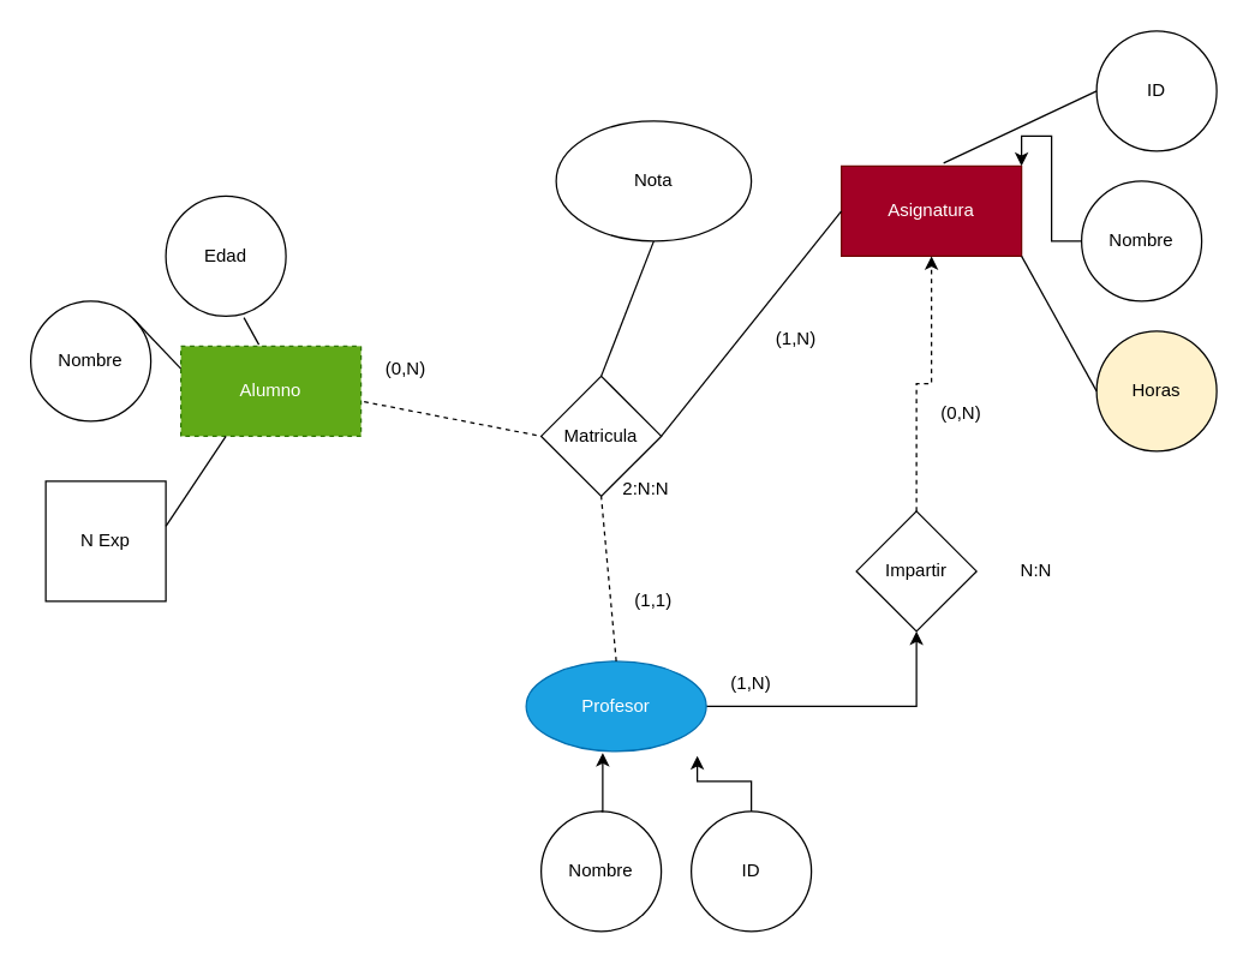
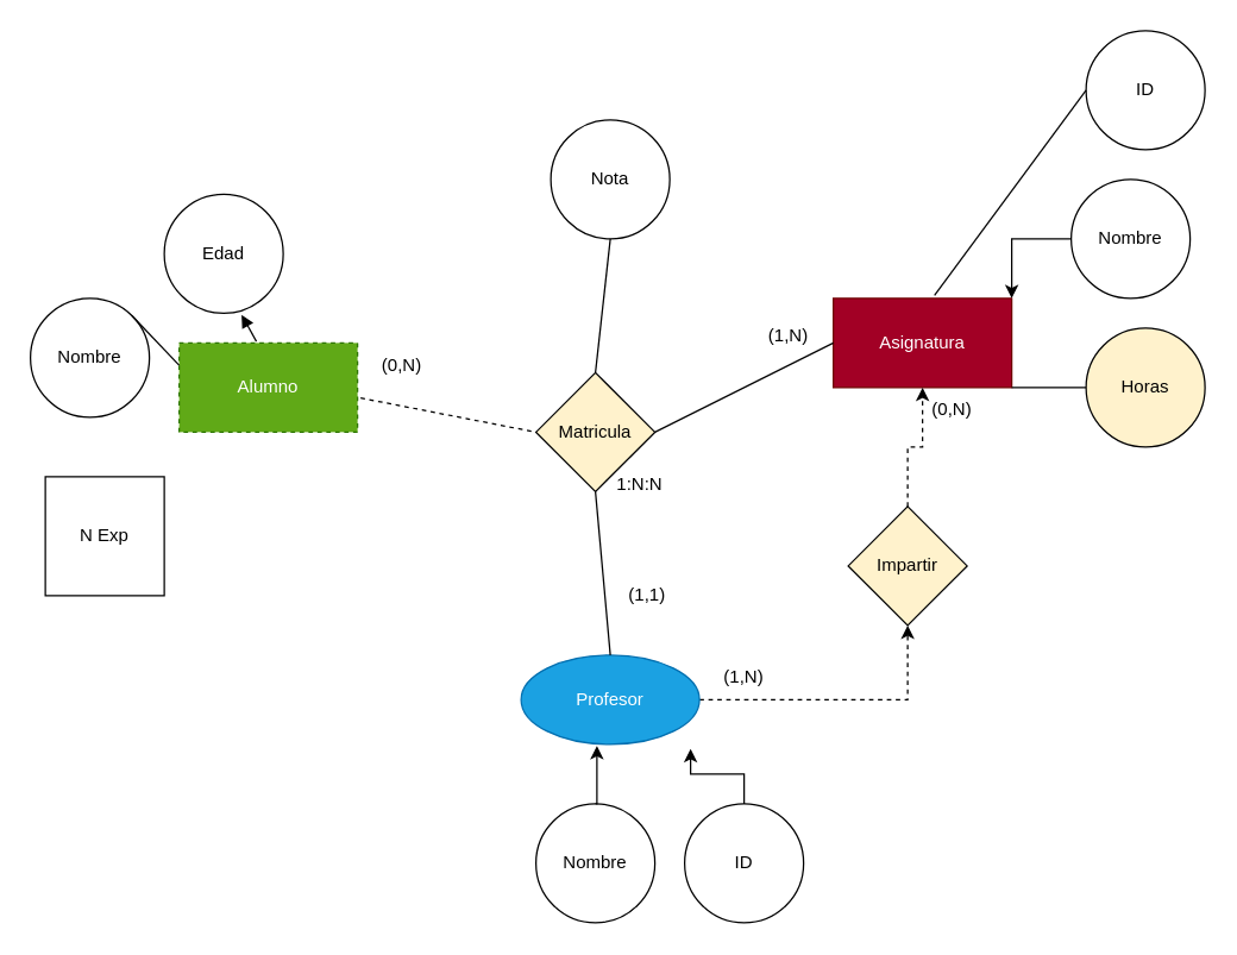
  <mxCell id="0" />
  <mxCell id="1" parent="0" />
  <mxCell id="2" value="Alumno" style="rounded=0;whiteSpace=wrap;html=1;fillColor=#60a917;strokeColor=#2D7600;fontColor=#ffffff;dashed=1;" vertex="1" parent="1"><mxGeometry x="120" y="230" width="120" height="60" as="geometry" /></mxCell>
- <mxCell id="3" value="Asignatura" style="rounded=0;whiteSpace=wrap;html=1;fillColor=#a20025;strokeColor=#6F0000;fontColor=#ffffff;" vertex="1" parent="1"><mxGeometry x="560" y="110" width="120" height="60" as="geometry" /></mxCell>
- <mxCell id="4" style="edgeStyle=orthogonalEdgeStyle;rounded=0;orthogonalLoop=1;jettySize=auto;html=1;exitX=1;exitY=0.5;exitDx=0;exitDy=0;" edge="1" parent="1" source="5" target="15"><mxGeometry relative="1" as="geometry" /></mxCell>
+ <mxCell id="3" value="Asignatura" style="rounded=0;whiteSpace=wrap;html=1;fillColor=#a20025;strokeColor=#6F0000;fontColor=#ffffff;" vertex="1" parent="1"><mxGeometry x="560" y="200" width="120" height="60" as="geometry" /></mxCell>
+ <mxCell id="4" style="edgeStyle=orthogonalEdgeStyle;rounded=0;orthogonalLoop=1;jettySize=auto;html=1;exitX=1;exitY=0.5;exitDx=0;exitDy=0;dashed=1;" edge="1" parent="1" source="5" target="15"><mxGeometry relative="1" as="geometry" /></mxCell>
  <mxCell id="5" value="Profesor" style="ellipse;whiteSpace=wrap;html=1;fillColor=#1ba1e2;strokeColor=#006EAF;fontColor=#ffffff;" vertex="1" parent="1"><mxGeometry x="350" y="440" width="120" height="60" as="geometry" /></mxCell>
- <mxCell id="6" value="Matricula" style="rhombus;whiteSpace=wrap;html=1;" vertex="1" parent="1"><mxGeometry x="360" y="250" width="80" height="80" as="geometry" /></mxCell>
- <mxCell id="7" value="Nota" style="ellipse;whiteSpace=wrap;html=1;aspect=fixed;" vertex="1" parent="1"><mxGeometry x="370" y="80" width="130" height="80" as="geometry" /></mxCell>
+ <mxCell id="6" value="Matricula" style="rhombus;whiteSpace=wrap;html=1;fillColor=#fff2cc;" vertex="1" parent="1"><mxGeometry x="360" y="250" width="80" height="80" as="geometry" /></mxCell>
+ <mxCell id="7" value="Nota" style="ellipse;whiteSpace=wrap;html=1;aspect=fixed;" vertex="1" parent="1"><mxGeometry x="370" y="80" width="80" height="80" as="geometry" /></mxCell>
  <mxCell id="8" value="(0,N)" style="text;strokeColor=none;align=center;fillColor=none;html=1;verticalAlign=middle;whiteSpace=wrap;rounded=0;" vertex="1" parent="1"><mxGeometry x="240" y="230" width="60" height="30" as="geometry" /></mxCell>
  <mxCell id="9" style="edgeStyle=orthogonalEdgeStyle;rounded=0;orthogonalLoop=1;jettySize=auto;html=1;exitX=0;exitY=0.5;exitDx=0;exitDy=0;entryX=1;entryY=0;entryDx=0;entryDy=0;" edge="1" parent="1" source="10" target="3"><mxGeometry relative="1" as="geometry" /></mxCell>
  <mxCell id="10" value="Nombre" style="ellipse;whiteSpace=wrap;html=1;aspect=fixed;" vertex="1" parent="1"><mxGeometry x="720" y="120" width="80" height="80" as="geometry" /></mxCell>
  <mxCell id="11" value="Edad" style="ellipse;whiteSpace=wrap;html=1;aspect=fixed;" vertex="1" parent="1"><mxGeometry x="110" y="130" width="80" height="80" as="geometry" /></mxCell>
  <mxCell id="12" value="Nombre" style="ellipse;whiteSpace=wrap;html=1;aspect=fixed;" vertex="1" parent="1"><mxGeometry x="20" y="200" width="80" height="80" as="geometry" /></mxCell>
  <mxCell id="13" value="N Exp" style="whiteSpace=wrap;html=1;aspect=fixed;rounded=0;" vertex="1" parent="1"><mxGeometry x="30" y="320" width="80" height="80" as="geometry" /></mxCell>
  <mxCell id="14" style="edgeStyle=orthogonalEdgeStyle;rounded=0;orthogonalLoop=1;jettySize=auto;html=1;exitX=0.5;exitY=0;exitDx=0;exitDy=0;entryX=0.5;entryY=1;entryDx=0;entryDy=0;dashed=1;" edge="1" parent="1" source="15" target="3"><mxGeometry relative="1" as="geometry" /></mxCell>
- <mxCell id="15" value="Impartir" style="rhombus;whiteSpace=wrap;html=1;" vertex="1" parent="1"><mxGeometry x="570" y="340" width="80" height="80" as="geometry" /></mxCell>
+ <mxCell id="15" value="Impartir" style="rhombus;whiteSpace=wrap;html=1;fillColor=#fff2cc;" vertex="1" parent="1"><mxGeometry x="570" y="340" width="80" height="80" as="geometry" /></mxCell>
  <mxCell id="16" value="Nombre" style="ellipse;whiteSpace=wrap;html=1;aspect=fixed;" vertex="1" parent="1"><mxGeometry x="360" y="540" width="80" height="80" as="geometry" /></mxCell>
  <mxCell id="17" value="ID" style="ellipse;whiteSpace=wrap;html=1;aspect=fixed;" vertex="1" parent="1"><mxGeometry x="460" y="540" width="80" height="80" as="geometry" /></mxCell>
  <mxCell id="18" style="edgeStyle=orthogonalEdgeStyle;rounded=0;orthogonalLoop=1;jettySize=auto;html=1;exitX=0.5;exitY=0;exitDx=0;exitDy=0;entryX=0.425;entryY=1.017;entryDx=0;entryDy=0;entryPerimeter=0;" edge="1" parent="1" source="16" target="5"><mxGeometry relative="1" as="geometry" /></mxCell>
  <mxCell id="19" style="edgeStyle=orthogonalEdgeStyle;rounded=0;orthogonalLoop=1;jettySize=auto;html=1;exitX=0.5;exitY=0;exitDx=0;exitDy=0;entryX=0.95;entryY=1.05;entryDx=0;entryDy=0;entryPerimeter=0;" edge="1" parent="1" source="17" target="5"><mxGeometry relative="1" as="geometry" /></mxCell>
  <mxCell id="20" value="Horas" style="ellipse;whiteSpace=wrap;html=1;aspect=fixed;fillColor=#fff2cc;" vertex="1" parent="1"><mxGeometry x="730" y="220" width="80" height="80" as="geometry" /></mxCell>
  <mxCell id="21" value="ID" style="ellipse;whiteSpace=wrap;html=1;aspect=fixed;" vertex="1" parent="1"><mxGeometry x="730" y="20" width="80" height="80" as="geometry" /></mxCell>
  <mxCell id="22" value="" style="endArrow=none;html=1;rounded=0;exitX=1;exitY=1;exitDx=0;exitDy=0;" edge="1" parent="1" source="3"><mxGeometry width="50" height="50" relative="1" as="geometry"><mxPoint x="680" y="310" as="sourcePoint" /><mxPoint x="730" y="260" as="targetPoint" /></mxGeometry></mxCell>
  <mxCell id="23" value="" style="endArrow=none;html=1;rounded=0;exitX=0.567;exitY=-0.033;exitDx=0;exitDy=0;exitPerimeter=0;entryX=0;entryY=0.5;entryDx=0;entryDy=0;" edge="1" parent="1" source="3" target="21"><mxGeometry width="50" height="50" relative="1" as="geometry"><mxPoint x="660" y="110" as="sourcePoint" /><mxPoint x="710" y="60" as="targetPoint" /></mxGeometry></mxCell>
  <mxCell id="24" value="(1,N)" style="text;strokeColor=none;align=center;fillColor=none;html=1;verticalAlign=middle;whiteSpace=wrap;rounded=0;" vertex="1" parent="1"><mxGeometry x="470" y="440" width="60" height="30" as="geometry" /></mxCell>
  <mxCell id="25" value="(0,N)" style="text;strokeColor=none;align=center;fillColor=none;html=1;verticalAlign=middle;whiteSpace=wrap;rounded=0;" vertex="1" parent="1"><mxGeometry x="610" y="260" width="60" height="30" as="geometry" /></mxCell>
- <mxCell id="26" value="" style="endArrow=none;html=1;rounded=0;exitX=1;exitY=0.375;exitDx=0;exitDy=0;exitPerimeter=0;entryX=0.25;entryY=1;entryDx=0;entryDy=0;" edge="1" parent="1" source="13" target="2"><mxGeometry width="50" height="50" relative="1" as="geometry"><mxPoint x="130" y="370" as="sourcePoint" /><mxPoint x="180" y="320" as="targetPoint" /></mxGeometry></mxCell>
- <mxCell id="27" value="" style="endArrow=none;html=1;rounded=0;exitX=0.433;exitY=-0.017;exitDx=0;exitDy=0;exitPerimeter=0;entryX=0.65;entryY=1.013;entryDx=0;entryDy=0;entryPerimeter=0;" edge="1" parent="1" source="2" target="11"><mxGeometry width="50" height="50" relative="1" as="geometry"><mxPoint x="180" y="220" as="sourcePoint" /><mxPoint x="220" y="160" as="targetPoint" /></mxGeometry></mxCell>
+ <mxCell id="27" value="" style="endArrow=block;html=1;rounded=0;exitX=0.433;exitY=-0.017;exitDx=0;exitDy=0;exitPerimeter=0;entryX=0.65;entryY=1.013;entryDx=0;entryDy=0;entryPerimeter=0;" edge="1" parent="1" source="2" target="11"><mxGeometry width="50" height="50" relative="1" as="geometry"><mxPoint x="180" y="220" as="sourcePoint" /><mxPoint x="220" y="160" as="targetPoint" /></mxGeometry></mxCell>
  <mxCell id="28" value="" style="endArrow=none;html=1;rounded=0;exitX=0;exitY=0.25;exitDx=0;exitDy=0;entryX=1;entryY=0;entryDx=0;entryDy=0;" edge="1" parent="1" source="2" target="12"><mxGeometry width="50" height="50" relative="1" as="geometry"><mxPoint x="120" y="239" as="sourcePoint" /><mxPoint x="110" y="211" as="targetPoint" /></mxGeometry></mxCell>
  <mxCell id="29" value="" style="endArrow=none;html=1;rounded=0;entryX=0.5;entryY=1;entryDx=0;entryDy=0;exitX=0.5;exitY=0;exitDx=0;exitDy=0;" edge="1" parent="1" source="6" target="7"><mxGeometry width="50" height="50" relative="1" as="geometry"><mxPoint x="375" y="230" as="sourcePoint" /><mxPoint x="425" y="180" as="targetPoint" /></mxGeometry></mxCell>
- <mxCell id="30" value="" style="endArrow=none;html=1;rounded=0;entryX=0.5;entryY=1;entryDx=0;entryDy=0;exitX=0.5;exitY=0;exitDx=0;exitDy=0;dashed=1;" edge="1" parent="1" source="5" target="6"><mxGeometry width="50" height="50" relative="1" as="geometry"><mxPoint x="405" y="420" as="sourcePoint" /><mxPoint x="415" y="330" as="targetPoint" /></mxGeometry></mxCell>
+ <mxCell id="30" value="" style="endArrow=none;html=1;rounded=0;entryX=0.5;entryY=1;entryDx=0;entryDy=0;exitX=0.5;exitY=0;exitDx=0;exitDy=0;" edge="1" parent="1" source="5" target="6"><mxGeometry width="50" height="50" relative="1" as="geometry"><mxPoint x="405" y="420" as="sourcePoint" /><mxPoint x="415" y="330" as="targetPoint" /></mxGeometry></mxCell>
  <mxCell id="31" value="" style="endArrow=none;html=1;rounded=0;entryX=0;entryY=0.5;entryDx=0;entryDy=0;exitX=1.017;exitY=0.617;exitDx=0;exitDy=0;exitPerimeter=0;dashed=1;" edge="1" parent="1" source="2" target="6"><mxGeometry width="50" height="50" relative="1" as="geometry"><mxPoint x="270" y="320" as="sourcePoint" /><mxPoint x="320" y="270" as="targetPoint" /></mxGeometry></mxCell>
  <mxCell id="32" value="" style="endArrow=none;html=1;rounded=0;exitX=1;exitY=0.5;exitDx=0;exitDy=0;entryX=0;entryY=0.5;entryDx=0;entryDy=0;" edge="1" parent="1" source="6" target="3"><mxGeometry width="50" height="50" relative="1" as="geometry"><mxPoint x="460" y="300" as="sourcePoint" /><mxPoint x="510" y="250" as="targetPoint" /></mxGeometry></mxCell>
  <mxCell id="33" value="(1,N)" style="text;strokeColor=none;align=center;fillColor=none;html=1;verticalAlign=middle;whiteSpace=wrap;rounded=0;" vertex="1" parent="1"><mxGeometry x="500" y="210" width="60" height="30" as="geometry" /></mxCell>
  <mxCell id="34" value="(1,1)" style="text;strokeColor=none;align=center;fillColor=none;html=1;verticalAlign=middle;whiteSpace=wrap;rounded=0;" vertex="1" parent="1"><mxGeometry x="405" y="385" width="60" height="30" as="geometry" /></mxCell>
- <mxCell id="35" value="N:N" style="text;strokeColor=none;align=center;fillColor=none;html=1;verticalAlign=middle;whiteSpace=wrap;rounded=0;" vertex="1" parent="1"><mxGeometry x="660" y="365" width="60" height="30" as="geometry" /></mxCell>
- <mxCell id="36" value="2:N:N" style="text;strokeColor=none;align=center;fillColor=none;html=1;verticalAlign=middle;whiteSpace=wrap;rounded=0;" vertex="1" parent="1"><mxGeometry x="400" y="310" width="60" height="30" as="geometry" /></mxCell>
+ <mxCell id="36" value="1:N:N" style="text;strokeColor=none;align=center;fillColor=none;html=1;verticalAlign=middle;whiteSpace=wrap;rounded=0;" vertex="1" parent="1"><mxGeometry x="400" y="310" width="60" height="30" as="geometry" /></mxCell>
